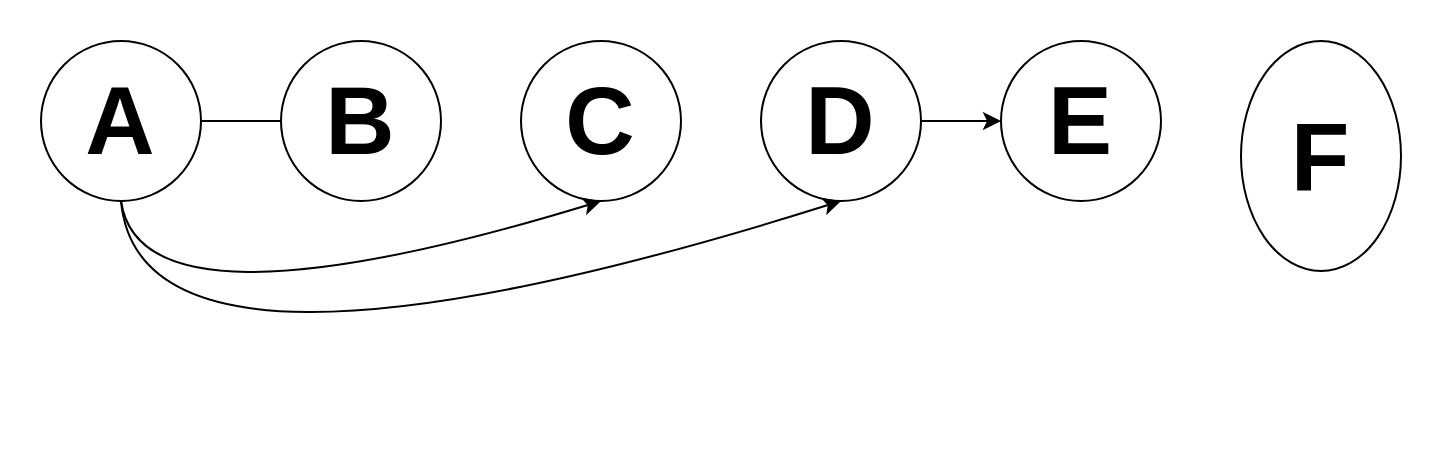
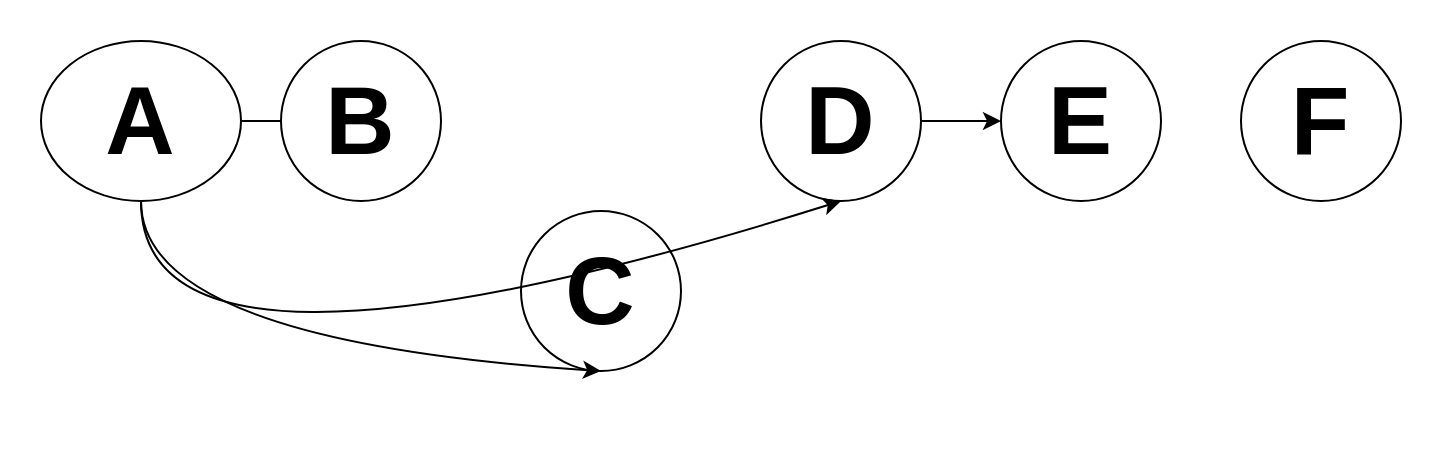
  <mxCell id="0" />
  <mxCell id="1" parent="0" />
- <mxCell id="2" value="A" style="ellipse;whiteSpace=wrap;html=1;aspect=fixed;fontSize=48;fontStyle=1" vertex="1" parent="1"><mxGeometry x="20" y="20" width="80" height="80" as="geometry" /></mxCell>
+ <mxCell id="2" value="A" style="ellipse;whiteSpace=wrap;html=1;aspect=fixed;fontSize=48;fontStyle=1" vertex="1" parent="1"><mxGeometry x="20" y="20" width="100" height="80" as="geometry" /></mxCell>
  <mxCell id="3" value="B" style="ellipse;whiteSpace=wrap;html=1;aspect=fixed;fontSize=48;fontStyle=1" vertex="1" parent="1"><mxGeometry x="140" y="20" width="80" height="80" as="geometry" /></mxCell>
- <mxCell id="4" value="C" style="ellipse;whiteSpace=wrap;html=1;aspect=fixed;fontSize=48;fontStyle=1" vertex="1" parent="1"><mxGeometry x="260" y="20" width="80" height="80" as="geometry" /></mxCell>
+ <mxCell id="4" value="C" style="ellipse;whiteSpace=wrap;html=1;aspect=fixed;fontSize=48;fontStyle=1" vertex="1" parent="1"><mxGeometry x="260" y="105" width="80" height="80" as="geometry" /></mxCell>
  <mxCell id="5" value="D" style="ellipse;whiteSpace=wrap;html=1;aspect=fixed;fontSize=48;fontStyle=1" vertex="1" parent="1"><mxGeometry x="380" y="20" width="80" height="80" as="geometry" /></mxCell>
  <mxCell id="6" value="E" style="ellipse;whiteSpace=wrap;html=1;aspect=fixed;fontSize=48;fontStyle=1" vertex="1" parent="1"><mxGeometry x="500" y="20" width="80" height="80" as="geometry" /></mxCell>
  <mxCell id="7" value="" style="endArrow=none;html=1;exitX=1;exitY=0.5;exitDx=0;exitDy=0;entryX=0;entryY=0.5;entryDx=0;entryDy=0;" edge="1" parent="1" source="2" target="3"><mxGeometry width="50" height="50" relative="1" as="geometry"><mxPoint x="90" y="130" as="sourcePoint" /><mxPoint x="60" y="170" as="targetPoint" /></mxGeometry></mxCell>
  <mxCell id="8" value="" style="curved=1;endArrow=classic;html=1;entryX=0.5;entryY=1;entryDx=0;entryDy=0;exitX=0.5;exitY=1;exitDx=0;exitDy=0;" edge="1" parent="1" source="2" target="4"><mxGeometry width="50" height="50" relative="1" as="geometry"><mxPoint x="20" y="170" as="sourcePoint" /><mxPoint x="70" y="120" as="targetPoint" /><Array as="points"><mxPoint x="70" y="170" /></Array></mxGeometry></mxCell>
  <mxCell id="9" value="" style="curved=1;endArrow=classic;html=1;entryX=0.5;entryY=1;entryDx=0;entryDy=0;exitX=0.5;exitY=1;exitDx=0;exitDy=0;" edge="1" parent="1" source="2" target="5"><mxGeometry width="50" height="50" relative="1" as="geometry"><mxPoint x="20" y="210" as="sourcePoint" /><mxPoint x="70" y="160" as="targetPoint" /><Array as="points"><mxPoint x="70" y="210" /></Array></mxGeometry></mxCell>
- <mxCell id="10" value="F" style="ellipse;whiteSpace=wrap;html=1;aspect=fixed;fontSize=48;fontStyle=1" vertex="1" parent="1"><mxGeometry x="620" y="20" width="80" height="115" as="geometry" /></mxCell>
+ <mxCell id="10" value="F" style="ellipse;whiteSpace=wrap;html=1;aspect=fixed;fontSize=48;fontStyle=1" vertex="1" parent="1"><mxGeometry x="620" y="20" width="80" height="80" as="geometry" /></mxCell>
  <mxCell id="11" value="" style="endArrow=classic;html=1;exitX=1;exitY=0.5;exitDx=0;exitDy=0;entryX=0;entryY=0.5;entryDx=0;entryDy=0;" edge="1" parent="1"><mxGeometry width="50" height="50" relative="1" as="geometry"><mxPoint x="460" y="60" as="sourcePoint" /><mxPoint x="500" y="60" as="targetPoint" /></mxGeometry></mxCell>
